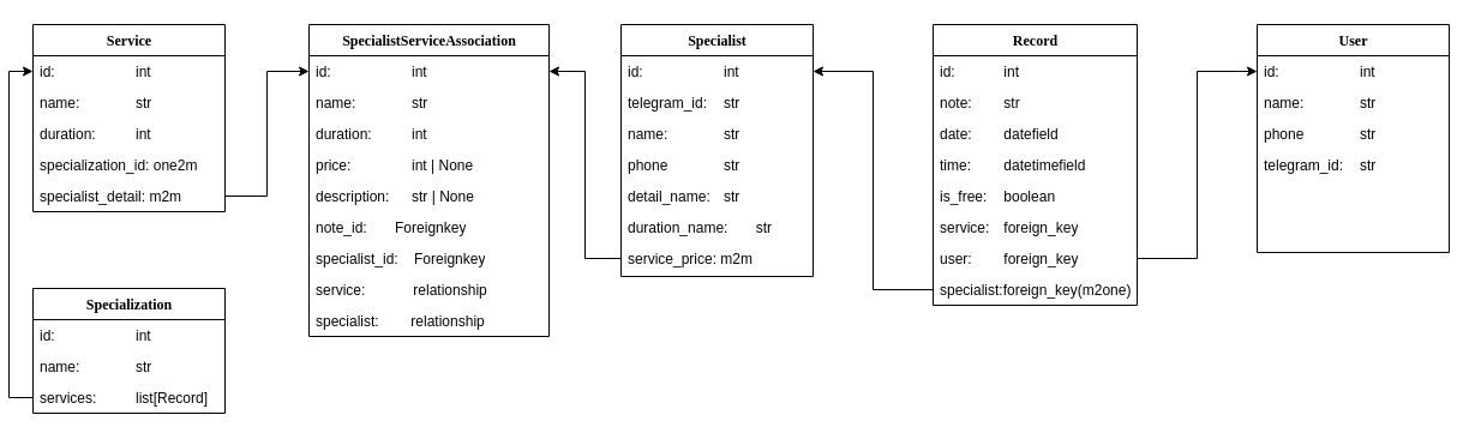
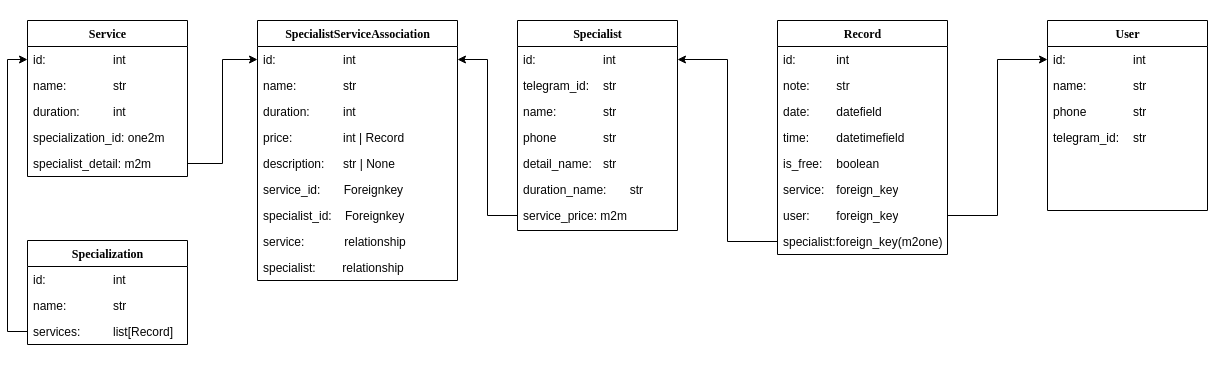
  <mxCell id="0" />
  <mxCell id="1" parent="0" />
  <mxCell id="2" value="Record" style="swimlane;html=1;fontStyle=1;align=center;verticalAlign=top;childLayout=stackLayout;horizontal=1;startSize=26;horizontalStack=0;resizeParent=1;resizeLast=0;collapsible=1;marginBottom=0;swimlaneFillColor=#ffffff;rounded=0;shadow=0;comic=0;labelBackgroundColor=none;strokeWidth=1;fillColor=none;fontFamily=Verdana;fontSize=12;fontColor=#050505;" parent="1" vertex="1"><mxGeometry x="770" y="20" width="170" height="234" as="geometry" /></mxCell>
  <mxCell id="3" value="id:&lt;span style=&quot;white-space: pre;&quot;&gt;&#09;&lt;span style=&quot;white-space: pre;&quot;&gt;&#09;&lt;/span&gt;&lt;/span&gt;int" style="text;html=1;strokeColor=none;fillColor=none;align=left;verticalAlign=top;spacingLeft=4;spacingRight=4;whiteSpace=wrap;overflow=hidden;rotatable=0;points=[[0,0.5],[1,0.5]];portConstraint=eastwest;fontColor=#050505;" parent="2" vertex="1"><mxGeometry y="26" width="170" height="26" as="geometry" /></mxCell>
  <mxCell id="4" value="note:&amp;nbsp;&lt;span style=&quot;white-space: pre;&quot;&gt;&#09;&lt;/span&gt;str" style="text;html=1;strokeColor=none;fillColor=none;align=left;verticalAlign=top;spacingLeft=4;spacingRight=4;whiteSpace=wrap;overflow=hidden;rotatable=0;points=[[0,0.5],[1,0.5]];portConstraint=eastwest;fontColor=#050505;" parent="2" vertex="1"><mxGeometry y="52" width="170" height="26" as="geometry" /></mxCell>
  <mxCell id="5" value="date:&lt;span style=&quot;white-space: pre;&quot;&gt;&#09;&lt;/span&gt;datefield" style="text;html=1;strokeColor=none;fillColor=none;align=left;verticalAlign=top;spacingLeft=4;spacingRight=4;whiteSpace=wrap;overflow=hidden;rotatable=0;points=[[0,0.5],[1,0.5]];portConstraint=eastwest;fontColor=#050505;" parent="2" vertex="1"><mxGeometry y="78" width="170" height="26" as="geometry" /></mxCell>
  <mxCell id="6" value="time: &lt;span style=&quot;white-space: pre;&quot;&gt;&#09;&lt;/span&gt;datetimefield" style="text;html=1;strokeColor=none;fillColor=none;align=left;verticalAlign=top;spacingLeft=4;spacingRight=4;whiteSpace=wrap;overflow=hidden;rotatable=0;points=[[0,0.5],[1,0.5]];portConstraint=eastwest;fontColor=#050505;" parent="2" vertex="1"><mxGeometry y="104" width="170" height="26" as="geometry" /></mxCell>
  <mxCell id="7" value="is_free:&lt;span style=&quot;white-space: pre;&quot;&gt;&#09;&lt;/span&gt;boolean" style="text;html=1;strokeColor=none;fillColor=none;align=left;verticalAlign=top;spacingLeft=4;spacingRight=4;whiteSpace=wrap;overflow=hidden;rotatable=0;points=[[0,0.5],[1,0.5]];portConstraint=eastwest;fontColor=#050505;" parent="2" vertex="1"><mxGeometry y="130" width="170" height="26" as="geometry" /></mxCell>
  <mxCell id="8" value="service:&lt;span style=&quot;white-space: pre;&quot;&gt;&#09;&lt;/span&gt;foreign_key" style="text;html=1;strokeColor=none;fillColor=none;align=left;verticalAlign=top;spacingLeft=4;spacingRight=4;whiteSpace=wrap;overflow=hidden;rotatable=0;points=[[0,0.5],[1,0.5]];portConstraint=eastwest;fontColor=#050505;" parent="2" vertex="1"><mxGeometry y="156" width="170" height="26" as="geometry" /></mxCell>
  <mxCell id="9" value="user:&lt;span style=&quot;white-space: pre;&quot;&gt;&#09;&lt;/span&gt;foreign_key" style="text;html=1;strokeColor=none;fillColor=none;align=left;verticalAlign=top;spacingLeft=4;spacingRight=4;whiteSpace=wrap;overflow=hidden;rotatable=0;points=[[0,0.5],[1,0.5]];portConstraint=eastwest;fontColor=#050505;" parent="2" vertex="1"><mxGeometry y="182" width="170" height="26" as="geometry" /></mxCell>
  <mxCell id="10" value="specialist:foreign_key(m2one)" style="text;html=1;strokeColor=none;fillColor=none;align=left;verticalAlign=top;spacingLeft=4;spacingRight=4;whiteSpace=wrap;overflow=hidden;rotatable=0;points=[[0,0.5],[1,0.5]];portConstraint=eastwest;fontColor=#050505;" parent="2" vertex="1"><mxGeometry y="208" width="170" height="26" as="geometry" /></mxCell>
  <mxCell id="11" value="User" style="swimlane;html=1;fontStyle=1;align=center;verticalAlign=top;childLayout=stackLayout;horizontal=1;startSize=26;horizontalStack=0;resizeParent=1;resizeLast=0;collapsible=1;marginBottom=0;swimlaneFillColor=#ffffff;rounded=0;shadow=0;comic=0;labelBackgroundColor=none;strokeWidth=1;fillColor=none;fontFamily=Verdana;fontSize=12;fontColor=#000000;" parent="1" vertex="1"><mxGeometry x="1040" y="20" width="160" height="190" as="geometry" /></mxCell>
  <mxCell id="12" value="id:&lt;span style=&quot;white-space: pre;&quot;&gt;&#09;&lt;span style=&quot;white-space: pre;&quot;&gt;&#09;&lt;/span&gt;&lt;span style=&quot;white-space: pre;&quot;&gt;&#09;&lt;/span&gt;&lt;/span&gt;int" style="text;html=1;strokeColor=none;fillColor=none;align=left;verticalAlign=top;spacingLeft=4;spacingRight=4;whiteSpace=wrap;overflow=hidden;rotatable=0;points=[[0,0.5],[1,0.5]];portConstraint=eastwest;fontColor=#000000;" parent="11" vertex="1"><mxGeometry y="26" width="160" height="26" as="geometry" /></mxCell>
  <mxCell id="13" value="name:&lt;span style=&quot;white-space: pre;&quot;&gt;&#09;&lt;span style=&quot;white-space: pre;&quot;&gt;&#09;&lt;/span&gt;&lt;/span&gt;str" style="text;html=1;strokeColor=none;fillColor=none;align=left;verticalAlign=top;spacingLeft=4;spacingRight=4;whiteSpace=wrap;overflow=hidden;rotatable=0;points=[[0,0.5],[1,0.5]];portConstraint=eastwest;fontColor=#000000;" parent="11" vertex="1"><mxGeometry y="52" width="160" height="26" as="geometry" /></mxCell>
  <mxCell id="14" value="phone &lt;span style=&quot;white-space: pre;&quot;&gt;&#09;&lt;/span&gt;&lt;span style=&quot;white-space: pre;&quot;&gt;&#09;&lt;/span&gt;str" style="text;html=1;strokeColor=none;fillColor=none;align=left;verticalAlign=top;spacingLeft=4;spacingRight=4;whiteSpace=wrap;overflow=hidden;rotatable=0;points=[[0,0.5],[1,0.5]];portConstraint=eastwest;fontColor=#000000;" parent="11" vertex="1"><mxGeometry y="78" width="160" height="26" as="geometry" /></mxCell>
  <mxCell id="15" value="telegram_id:&lt;span style=&quot;white-space: pre;&quot;&gt;&#09;&lt;/span&gt;str" style="text;html=1;strokeColor=none;fillColor=none;align=left;verticalAlign=top;spacingLeft=4;spacingRight=4;whiteSpace=wrap;overflow=hidden;rotatable=0;points=[[0,0.5],[1,0.5]];portConstraint=eastwest;fontColor=#000000;" parent="11" vertex="1"><mxGeometry y="104" width="160" height="26" as="geometry" /></mxCell>
  <mxCell id="16" value="" style="edgeStyle=orthogonalEdgeStyle;rounded=0;orthogonalLoop=1;jettySize=auto;html=1;entryX=0;entryY=0.5;entryDx=0;entryDy=0;fontColor=#050505;" parent="1" source="9" target="12" edge="1"><mxGeometry relative="1" as="geometry" /></mxCell>
  <mxCell id="17" value="Specialist" style="swimlane;html=1;fontStyle=1;align=center;verticalAlign=top;childLayout=stackLayout;horizontal=1;startSize=26;horizontalStack=0;resizeParent=1;resizeLast=0;collapsible=1;marginBottom=0;swimlaneFillColor=#ffffff;rounded=0;shadow=0;comic=0;labelBackgroundColor=none;strokeWidth=1;fillColor=none;fontFamily=Verdana;fontSize=12" parent="1" vertex="1"><mxGeometry x="510" y="20" width="160" height="210" as="geometry" /></mxCell>
  <mxCell id="18" value="id:&lt;span style=&quot;white-space: pre;&quot;&gt;&#09;&lt;span style=&quot;white-space: pre;&quot;&gt;&#09;&lt;/span&gt;&lt;span style=&quot;white-space: pre;&quot;&gt;&#09;&lt;/span&gt;&lt;/span&gt;int" style="text;html=1;strokeColor=none;fillColor=none;align=left;verticalAlign=top;spacingLeft=4;spacingRight=4;whiteSpace=wrap;overflow=hidden;rotatable=0;points=[[0,0.5],[1,0.5]];portConstraint=eastwest;fontColor=#050505;" parent="17" vertex="1"><mxGeometry y="26" width="160" height="26" as="geometry" /></mxCell>
  <mxCell id="19" value="telegram_id:&lt;span style=&quot;white-space: pre;&quot;&gt;&#09;&lt;/span&gt;str" style="text;html=1;strokeColor=none;fillColor=none;align=left;verticalAlign=top;spacingLeft=4;spacingRight=4;whiteSpace=wrap;overflow=hidden;rotatable=0;points=[[0,0.5],[1,0.5]];portConstraint=eastwest;fontColor=#050505;" parent="17" vertex="1"><mxGeometry y="52" width="160" height="26" as="geometry" /></mxCell>
  <mxCell id="20" value="name:&lt;span style=&quot;white-space: pre;&quot;&gt;&#09;&lt;span style=&quot;white-space: pre;&quot;&gt;&#09;&lt;/span&gt;&lt;/span&gt;str" style="text;html=1;strokeColor=none;fillColor=none;align=left;verticalAlign=top;spacingLeft=4;spacingRight=4;whiteSpace=wrap;overflow=hidden;rotatable=0;points=[[0,0.5],[1,0.5]];portConstraint=eastwest;fontColor=#050505;" parent="17" vertex="1"><mxGeometry y="78" width="160" height="26" as="geometry" /></mxCell>
  <mxCell id="21" value="phone &lt;span style=&quot;white-space: pre;&quot;&gt;&#09;&lt;/span&gt;&lt;span style=&quot;white-space: pre;&quot;&gt;&#09;&lt;/span&gt;str" style="text;html=1;strokeColor=none;fillColor=none;align=left;verticalAlign=top;spacingLeft=4;spacingRight=4;whiteSpace=wrap;overflow=hidden;rotatable=0;points=[[0,0.5],[1,0.5]];portConstraint=eastwest;fontColor=#050505;" parent="17" vertex="1"><mxGeometry y="104" width="160" height="26" as="geometry" /></mxCell>
  <mxCell id="22" value="detail_name:&lt;span style=&quot;white-space: pre;&quot;&gt;&#09;&lt;/span&gt;str" style="text;html=1;strokeColor=none;fillColor=none;align=left;verticalAlign=top;spacingLeft=4;spacingRight=4;whiteSpace=wrap;overflow=hidden;rotatable=0;points=[[0,0.5],[1,0.5]];portConstraint=eastwest;fontColor=#050505;" parent="17" vertex="1"><mxGeometry y="130" width="160" height="26" as="geometry" /></mxCell>
  <mxCell id="23" value="duration_name:&lt;span style=&quot;white-space: pre;&quot;&gt;&#09;&lt;/span&gt;str" style="text;html=1;strokeColor=none;fillColor=none;align=left;verticalAlign=top;spacingLeft=4;spacingRight=4;whiteSpace=wrap;overflow=hidden;rotatable=0;points=[[0,0.5],[1,0.5]];portConstraint=eastwest;fontColor=#050505;" parent="17" vertex="1"><mxGeometry y="156" width="160" height="26" as="geometry" /></mxCell>
  <mxCell id="24" value="service_price: m2m" style="text;html=1;strokeColor=none;fillColor=none;align=left;verticalAlign=top;spacingLeft=4;spacingRight=4;whiteSpace=wrap;overflow=hidden;rotatable=0;points=[[0,0.5],[1,0.5]];portConstraint=eastwest;fontColor=#050505;" parent="17" vertex="1"><mxGeometry y="182" width="160" height="26" as="geometry" /></mxCell>
  <mxCell id="25" style="edgeStyle=orthogonalEdgeStyle;rounded=0;orthogonalLoop=1;jettySize=auto;html=1;entryX=1;entryY=0.5;entryDx=0;entryDy=0;fontColor=#050505;" parent="1" source="10" target="18" edge="1"><mxGeometry relative="1" as="geometry" /></mxCell>
  <mxCell id="26" value="Specialization" style="swimlane;html=1;fontStyle=1;align=center;verticalAlign=top;childLayout=stackLayout;horizontal=1;startSize=26;horizontalStack=0;resizeParent=1;resizeLast=0;collapsible=1;marginBottom=0;swimlaneFillColor=#ffffff;rounded=0;shadow=0;comic=0;labelBackgroundColor=none;strokeWidth=1;fillColor=none;fontFamily=Verdana;fontSize=12" parent="1" vertex="1"><mxGeometry x="20" y="240" width="160" height="104" as="geometry" /></mxCell>
  <mxCell id="27" value="id:&lt;span style=&quot;white-space: pre;&quot;&gt;&#09;&lt;span style=&quot;white-space: pre;&quot;&gt;&#09;&lt;/span&gt;&lt;span style=&quot;white-space: pre;&quot;&gt;&#09;&lt;/span&gt;&lt;/span&gt;int" style="text;html=1;strokeColor=none;fillColor=none;align=left;verticalAlign=top;spacingLeft=4;spacingRight=4;whiteSpace=wrap;overflow=hidden;rotatable=0;points=[[0,0.5],[1,0.5]];portConstraint=eastwest;fontColor=#050505;" parent="26" vertex="1"><mxGeometry y="26" width="160" height="26" as="geometry" /></mxCell>
  <mxCell id="28" value="name:&lt;span style=&quot;white-space: pre;&quot;&gt;&#09;&lt;span style=&quot;white-space: pre;&quot;&gt;&#09;&lt;/span&gt;&lt;/span&gt;str" style="text;html=1;strokeColor=none;fillColor=none;align=left;verticalAlign=top;spacingLeft=4;spacingRight=4;whiteSpace=wrap;overflow=hidden;rotatable=0;points=[[0,0.5],[1,0.5]];portConstraint=eastwest;fontColor=#050505;" parent="26" vertex="1"><mxGeometry y="52" width="160" height="26" as="geometry" /></mxCell>
  <mxCell id="29" value="services:&lt;span style=&quot;white-space: pre;&quot;&gt;&#09;&lt;/span&gt;&lt;span style=&quot;white-space: pre;&quot;&gt;&#09;&lt;/span&gt;list[Record]" style="text;html=1;strokeColor=none;fillColor=none;align=left;verticalAlign=top;spacingLeft=4;spacingRight=4;whiteSpace=wrap;overflow=hidden;rotatable=0;points=[[0,0.5],[1,0.5]];portConstraint=eastwest;fontColor=#050505;" parent="26" vertex="1"><mxGeometry y="78" width="160" height="26" as="geometry" /></mxCell>
  <mxCell id="30" value="Service" style="swimlane;html=1;fontStyle=1;align=center;verticalAlign=top;childLayout=stackLayout;horizontal=1;startSize=26;horizontalStack=0;resizeParent=1;resizeLast=0;collapsible=1;marginBottom=0;swimlaneFillColor=#ffffff;rounded=0;shadow=0;comic=0;labelBackgroundColor=none;strokeWidth=1;fillColor=none;fontFamily=Verdana;fontSize=12" parent="1" vertex="1"><mxGeometry x="20" y="20" width="160" height="156" as="geometry" /></mxCell>
  <mxCell id="31" value="id:&lt;span style=&quot;white-space: pre;&quot;&gt;&#09;&lt;span style=&quot;white-space: pre;&quot;&gt;&#09;&lt;/span&gt;&lt;span style=&quot;white-space: pre;&quot;&gt;&#09;&lt;/span&gt;&lt;/span&gt;int" style="text;html=1;strokeColor=none;fillColor=none;align=left;verticalAlign=top;spacingLeft=4;spacingRight=4;whiteSpace=wrap;overflow=hidden;rotatable=0;points=[[0,0.5],[1,0.5]];portConstraint=eastwest;fontColor=#050505;" parent="30" vertex="1"><mxGeometry y="26" width="160" height="26" as="geometry" /></mxCell>
  <mxCell id="32" value="name:&lt;span style=&quot;white-space: pre;&quot;&gt;&#09;&lt;span style=&quot;white-space: pre;&quot;&gt;&#09;&lt;/span&gt;&lt;/span&gt;str" style="text;html=1;strokeColor=none;fillColor=none;align=left;verticalAlign=top;spacingLeft=4;spacingRight=4;whiteSpace=wrap;overflow=hidden;rotatable=0;points=[[0,0.5],[1,0.5]];portConstraint=eastwest;fontColor=#050505;" parent="30" vertex="1"><mxGeometry y="52" width="160" height="26" as="geometry" /></mxCell>
  <mxCell id="33" value="duration:&lt;span style=&quot;white-space: pre;&quot;&gt;&#09;&lt;span style=&quot;white-space: pre;&quot;&gt;&#09;&lt;/span&gt;&lt;/span&gt;int" style="text;html=1;strokeColor=none;fillColor=none;align=left;verticalAlign=top;spacingLeft=4;spacingRight=4;whiteSpace=wrap;overflow=hidden;rotatable=0;points=[[0,0.5],[1,0.5]];portConstraint=eastwest;fontColor=#050505;" parent="30" vertex="1"><mxGeometry y="78" width="160" height="26" as="geometry" /></mxCell>
  <mxCell id="34" value="specialization_id: one2m" style="text;html=1;strokeColor=none;fillColor=none;align=left;verticalAlign=top;spacingLeft=4;spacingRight=4;whiteSpace=wrap;overflow=hidden;rotatable=0;points=[[0,0.5],[1,0.5]];portConstraint=eastwest;fontColor=#050505;" parent="30" vertex="1"><mxGeometry y="104" width="160" height="26" as="geometry" /></mxCell>
  <mxCell id="35" value="specialist_detail: m2m" style="text;html=1;strokeColor=none;fillColor=none;align=left;verticalAlign=top;spacingLeft=4;spacingRight=4;whiteSpace=wrap;overflow=hidden;rotatable=0;points=[[0,0.5],[1,0.5]];portConstraint=eastwest;fontColor=#050505;" parent="30" vertex="1"><mxGeometry y="130" width="160" height="26" as="geometry" /></mxCell>
  <mxCell id="36" value="SpecialistServiceAssociation" style="swimlane;html=1;fontStyle=1;align=center;verticalAlign=top;childLayout=stackLayout;horizontal=1;startSize=26;horizontalStack=0;resizeParent=1;resizeLast=0;collapsible=1;marginBottom=0;swimlaneFillColor=#ffffff;rounded=0;shadow=0;comic=0;labelBackgroundColor=none;strokeWidth=1;fillColor=none;fontFamily=Verdana;fontSize=12" parent="1" vertex="1"><mxGeometry x="250" y="20" width="200" height="260" as="geometry" /></mxCell>
  <mxCell id="37" value="id:&lt;span style=&quot;white-space: pre;&quot;&gt;&#09;&lt;span style=&quot;white-space: pre;&quot;&gt;&#09;&lt;/span&gt;&lt;span style=&quot;white-space: pre;&quot;&gt;&#09;&lt;/span&gt;&lt;/span&gt;int" style="text;html=1;strokeColor=none;fillColor=none;align=left;verticalAlign=top;spacingLeft=4;spacingRight=4;whiteSpace=wrap;overflow=hidden;rotatable=0;points=[[0,0.5],[1,0.5]];portConstraint=eastwest;fontColor=#050505;" parent="36" vertex="1"><mxGeometry y="26" width="200" height="26" as="geometry" /></mxCell>
  <mxCell id="38" value="name:&lt;span style=&quot;white-space: pre;&quot;&gt;&#09;&lt;span style=&quot;white-space: pre;&quot;&gt;&#09;&lt;/span&gt;&lt;/span&gt;str" style="text;html=1;strokeColor=none;fillColor=none;align=left;verticalAlign=top;spacingLeft=4;spacingRight=4;whiteSpace=wrap;overflow=hidden;rotatable=0;points=[[0,0.5],[1,0.5]];portConstraint=eastwest;fontColor=#050505;" parent="36" vertex="1"><mxGeometry y="52" width="200" height="26" as="geometry" /></mxCell>
  <mxCell id="39" value="duration:&lt;span style=&quot;white-space: pre;&quot;&gt;&#09;&lt;span style=&quot;white-space: pre;&quot;&gt;&#09;&lt;/span&gt;&lt;/span&gt;int" style="text;html=1;strokeColor=none;fillColor=none;align=left;verticalAlign=top;spacingLeft=4;spacingRight=4;whiteSpace=wrap;overflow=hidden;rotatable=0;points=[[0,0.5],[1,0.5]];portConstraint=eastwest;fontColor=#050505;" parent="36" vertex="1"><mxGeometry y="78" width="200" height="26" as="geometry" /></mxCell>
- <mxCell id="40" value="price:&lt;span style=&quot;white-space: pre;&quot;&gt;&#09;&lt;span style=&quot;white-space: pre;&quot;&gt;&#09;&lt;/span&gt;&lt;/span&gt;int | None" style="text;html=1;strokeColor=none;fillColor=none;align=left;verticalAlign=top;spacingLeft=4;spacingRight=4;whiteSpace=wrap;overflow=hidden;rotatable=0;points=[[0,0.5],[1,0.5]];portConstraint=eastwest;fontColor=#050505;" parent="36" vertex="1"><mxGeometry y="104" width="200" height="26" as="geometry" /></mxCell>
+ <mxCell id="40" value="price:&lt;span style=&quot;white-space: pre;&quot;&gt;&#09;&lt;span style=&quot;white-space: pre;&quot;&gt;&#09;&lt;/span&gt;&lt;/span&gt;int | Record" style="text;html=1;strokeColor=none;fillColor=none;align=left;verticalAlign=top;spacingLeft=4;spacingRight=4;whiteSpace=wrap;overflow=hidden;rotatable=0;points=[[0,0.5],[1,0.5]];portConstraint=eastwest;fontColor=#050505;" parent="36" vertex="1"><mxGeometry y="104" width="200" height="26" as="geometry" /></mxCell>
  <mxCell id="41" value="description:&lt;span style=&quot;white-space: pre;&quot;&gt;&#09;&lt;/span&gt;str&amp;nbsp;| None" style="text;html=1;strokeColor=none;fillColor=none;align=left;verticalAlign=top;spacingLeft=4;spacingRight=4;whiteSpace=wrap;overflow=hidden;rotatable=0;points=[[0,0.5],[1,0.5]];portConstraint=eastwest;fontColor=#050505;" parent="36" vertex="1"><mxGeometry y="130" width="200" height="26" as="geometry" /></mxCell>
- <mxCell id="42" value="note_id:&amp;nbsp; &amp;nbsp; &amp;nbsp; &amp;nbsp;Foreignkey" style="text;html=1;strokeColor=none;fillColor=none;align=left;verticalAlign=top;spacingLeft=4;spacingRight=4;whiteSpace=wrap;overflow=hidden;rotatable=0;points=[[0,0.5],[1,0.5]];portConstraint=eastwest;fontColor=#050505;" parent="36" vertex="1"><mxGeometry y="156" width="200" height="26" as="geometry" /></mxCell>
+ <mxCell id="42" value="service_id:&amp;nbsp; &amp;nbsp; &amp;nbsp; &amp;nbsp;Foreignkey" style="text;html=1;strokeColor=none;fillColor=none;align=left;verticalAlign=top;spacingLeft=4;spacingRight=4;whiteSpace=wrap;overflow=hidden;rotatable=0;points=[[0,0.5],[1,0.5]];portConstraint=eastwest;fontColor=#050505;" parent="36" vertex="1"><mxGeometry y="156" width="200" height="26" as="geometry" /></mxCell>
  <mxCell id="43" value="specialist_id:&amp;nbsp; &amp;nbsp; Foreignkey" style="text;html=1;strokeColor=none;fillColor=none;align=left;verticalAlign=top;spacingLeft=4;spacingRight=4;whiteSpace=wrap;overflow=hidden;rotatable=0;points=[[0,0.5],[1,0.5]];portConstraint=eastwest;fontColor=#050505;" parent="36" vertex="1"><mxGeometry y="182" width="200" height="26" as="geometry" /></mxCell>
  <mxCell id="44" value="service:&amp;nbsp; &amp;nbsp; &amp;nbsp; &amp;nbsp; &amp;nbsp; &amp;nbsp; relationship" style="text;html=1;strokeColor=none;fillColor=none;align=left;verticalAlign=top;spacingLeft=4;spacingRight=4;whiteSpace=wrap;overflow=hidden;rotatable=0;points=[[0,0.5],[1,0.5]];portConstraint=eastwest;fontColor=#050505;" parent="36" vertex="1"><mxGeometry y="208" width="200" height="26" as="geometry" /></mxCell>
  <mxCell id="45" value="specialist:&amp;nbsp; &amp;nbsp; &amp;nbsp; &amp;nbsp; relationship" style="text;html=1;strokeColor=none;fillColor=none;align=left;verticalAlign=top;spacingLeft=4;spacingRight=4;whiteSpace=wrap;overflow=hidden;rotatable=0;points=[[0,0.5],[1,0.5]];portConstraint=eastwest;fontColor=#050505;" parent="36" vertex="1"><mxGeometry y="234" width="200" height="26" as="geometry" /></mxCell>
  <mxCell id="46" style="edgeStyle=orthogonalEdgeStyle;rounded=0;orthogonalLoop=1;jettySize=auto;html=1;exitX=0;exitY=0.5;exitDx=0;exitDy=0;entryX=0;entryY=0.5;entryDx=0;entryDy=0;" parent="1" source="29" target="31" edge="1"><mxGeometry relative="1" as="geometry" /></mxCell>
  <mxCell id="47" style="edgeStyle=orthogonalEdgeStyle;rounded=0;orthogonalLoop=1;jettySize=auto;html=1;exitX=1;exitY=0.5;exitDx=0;exitDy=0;entryX=0;entryY=0.5;entryDx=0;entryDy=0;" parent="1" source="35" target="37" edge="1"><mxGeometry relative="1" as="geometry" /></mxCell>
  <mxCell id="48" style="edgeStyle=orthogonalEdgeStyle;rounded=0;orthogonalLoop=1;jettySize=auto;html=1;exitX=0;exitY=0.5;exitDx=0;exitDy=0;entryX=1;entryY=0.5;entryDx=0;entryDy=0;" parent="1" source="24" target="37" edge="1"><mxGeometry relative="1" as="geometry" /></mxCell>
